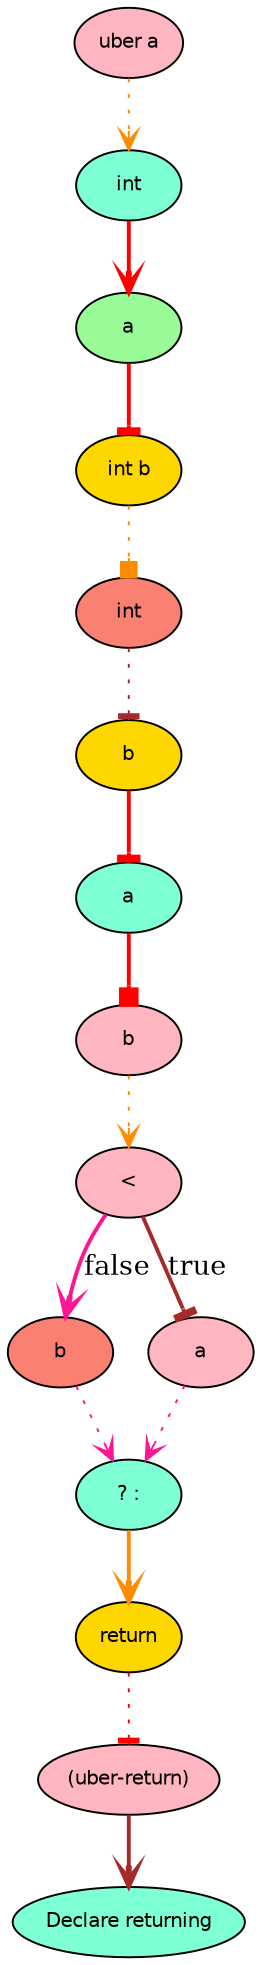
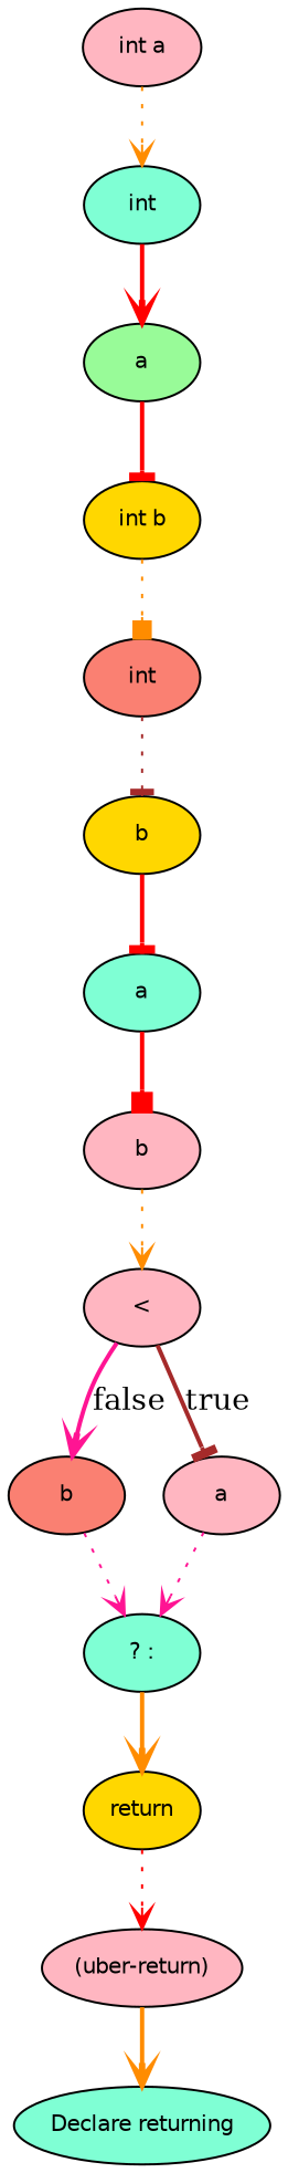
  digraph {
    node [fillcolor=lightpink fontname=Helvetica fontsize=10 style=filled]
    edge [arrowhead=vee color=red style=bold]
    n1 [fillcolor=gold label=return]
    n2 [label="(uber-return)"]
    n3 [fillcolor=aquamarine label="Declare returning"]
    n4 [fillcolor=gold label=b]
    n5 [fillcolor=aquamarine label=a]
    n6 [label=b]
    n7 [fillcolor=salmon label=int]
    n8 [fillcolor=salmon label=b]
    n9 [fillcolor=aquamarine label="? :"]
    n10 [fillcolor=gold label="int b"]
    n11 [label=a]
    n12 [fillcolor=palegreen label=a]
    n13 [fillcolor=aquamarine label=int]
    n14 [label="<"]
-   n15 [label="uber a"]
-   n1 -> n2 [arrowhead=tee style=dotted]
-   n2 -> n3 [color=brown]
+   n15 [label="int a"]
+   n1 -> n2 [style=dotted]
+   n2 -> n3 [color=darkorange]
    n4 -> n5 [arrowhead=tee]
    n5 -> n6 [arrowhead=box]
    n6 -> n14 [color=darkorange style=dotted]
    n7 -> n4 [arrowhead=tee color=brown style=dotted]
    n8 -> n9 [color=deeppink style=dotted]
    n9 -> n1 [color=darkorange]
    n10 -> n7 [arrowhead=box color=darkorange style=dotted]
    n11 -> n9 [color=deeppink style=dotted]
    n12 -> n10 [arrowhead=tee]
    n13 -> n12
    n14 -> n8 [color=deeppink label=false]
    n14 -> n11 [arrowhead=tee color=brown label=true]
    n15 -> n13 [color=darkorange style=dotted]
  }
